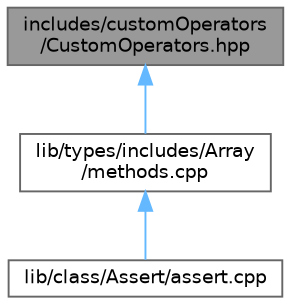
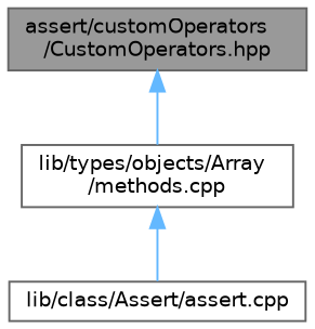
  digraph {
    node [color=grey40 fillcolor=white fontname=Helvetica fontsize=10 shape=box style=filled]
    edge [color=steelblue1 dir=back fontname=Helvetica fontsize=10 labelfontname=Helvetica labelfontsize=10 style=solid]
-   n1 [color=gray40 fillcolor=grey60 fontcolor=black height=0.2 label="includes/customOperators\l/CustomOperators.hpp" width=0.4]
-   n2 [height=0.2 label="lib/types/includes/Array\l/methods.cpp" width=0.4]
+   n1 [color=gray40 fillcolor=grey60 fontcolor=black height=0.2 label="assert/customOperators\l/CustomOperators.hpp" width=0.4]
+   n2 [height=0.2 label="lib/types/objects/Array\l/methods.cpp" width=0.4]
    n3 [height=0.2 label="lib/class/Assert/assert.cpp" width=0.4]
    n1 -> n2
    n2 -> n3
  }
